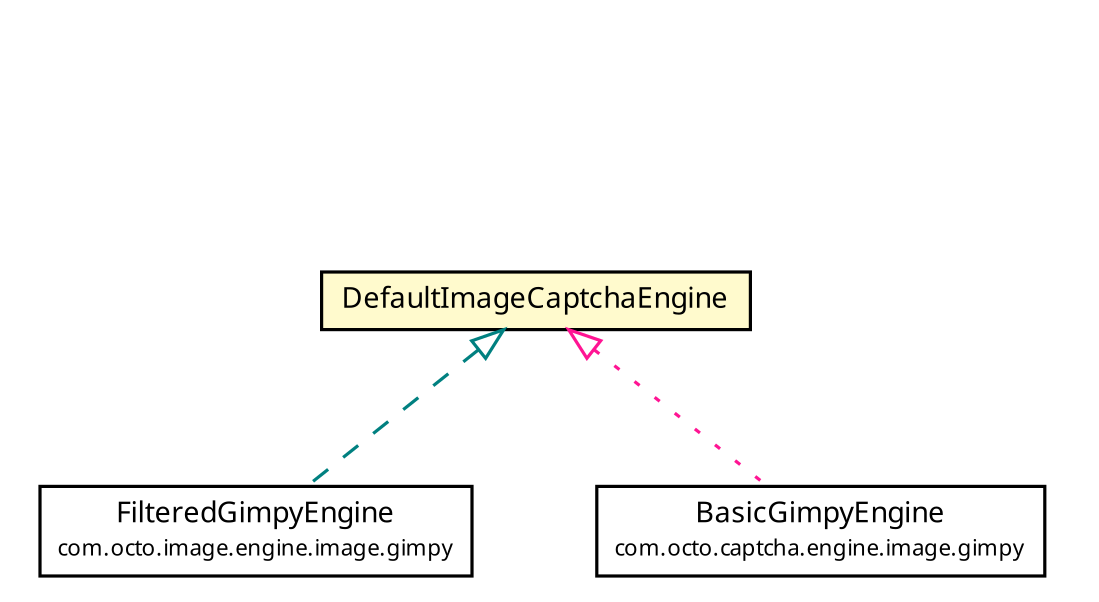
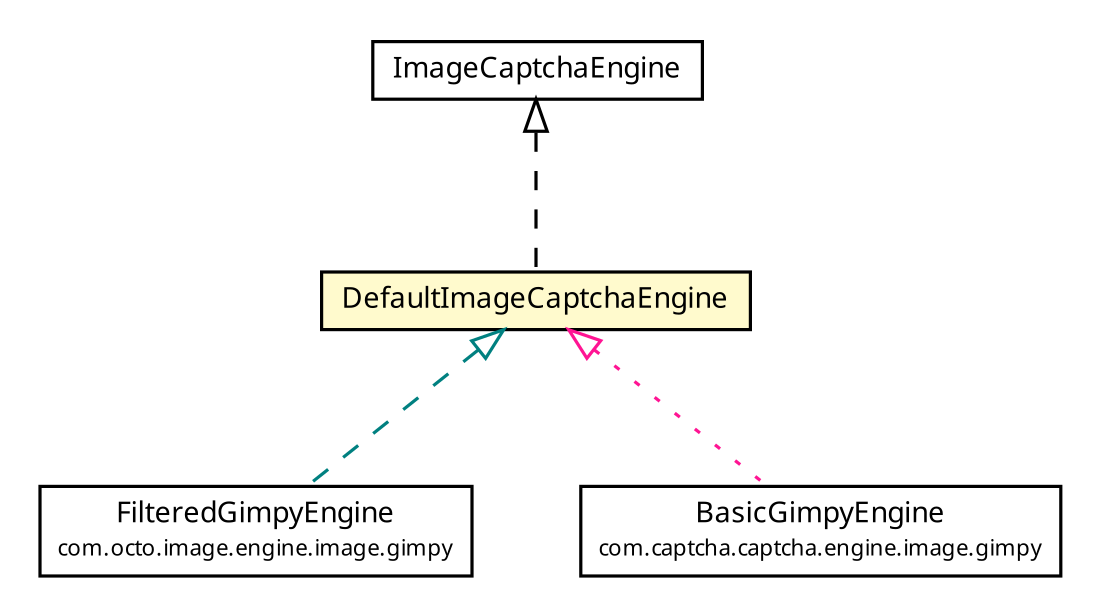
  digraph {
    fontname="Noto Sans"
    node [fontcolor=black fontname="Noto Sans" fontsize=9.0 shape=plaintext]
    edge [arrowtail=empty dir=back fontname="Noto Sans" fontsize=10 headport=p labelfontname=arial labelfontsize=10 style=dashed tailport=p]
+   n1 [label=<<table border="0" cellborder="1" cellspacing="0" cellpadding="2" port="p" href="./ImageCaptchaEngine.html"> 		<tr><td><table border="0" cellspacing="0" cellpadding="1"> 			<tr><td><font face="ariali"> ImageCaptchaEngine </font></td></tr> 		</table></td></tr> 		</table>>]
    n2 [label=<<table border="0" cellborder="1" cellspacing="0" cellpadding="2" port="p" bgcolor="lemonChiffon" href="./DefaultImageCaptchaEngine.html"> 		<tr><td><table border="0" cellspacing="0" cellpadding="1"> 			<tr><td><font face="ariali"> DefaultImageCaptchaEngine </font></td></tr> 		</table></td></tr> 		</table>>]
    n3 [label=<<table border="0" cellborder="1" cellspacing="0" cellpadding="2" port="p" href="./gimpy/FilteredGimpyEngine.html"> 		<tr><td><table border="0" cellspacing="0" cellpadding="1"> 			<tr><td> FilteredGimpyEngine </td></tr> 			<tr><td><font point-size="7.0"> com.octo.image.engine.image.gimpy </font></td></tr> 		</table></td></tr> 		</table>>]
-   n4 [label=<<table border="0" cellborder="1" cellspacing="0" cellpadding="2" port="p" href="./gimpy/BasicGimpyEngine.html"> 		<tr><td><table border="0" cellspacing="0" cellpadding="1"> 			<tr><td> BasicGimpyEngine </td></tr> 			<tr><td><font point-size="7.0"> com.octo.captcha.engine.image.gimpy </font></td></tr> 		</table></td></tr> 		</table>>]
+   n4 [label=<<table border="0" cellborder="1" cellspacing="0" cellpadding="2" port="p" href="./gimpy/BasicGimpyEngine.html"> 		<tr><td><table border="0" cellspacing="0" cellpadding="1"> 			<tr><td> BasicGimpyEngine </td></tr> 			<tr><td><font point-size="7.0"> com.captcha.captcha.engine.image.gimpy </font></td></tr> 		</table></td></tr> 		</table>>]
+   n1 -> n2 [color=black]
    n2 -> n3 [color=teal]
    n2 -> n4 [color=deeppink style=dotted]
  }
